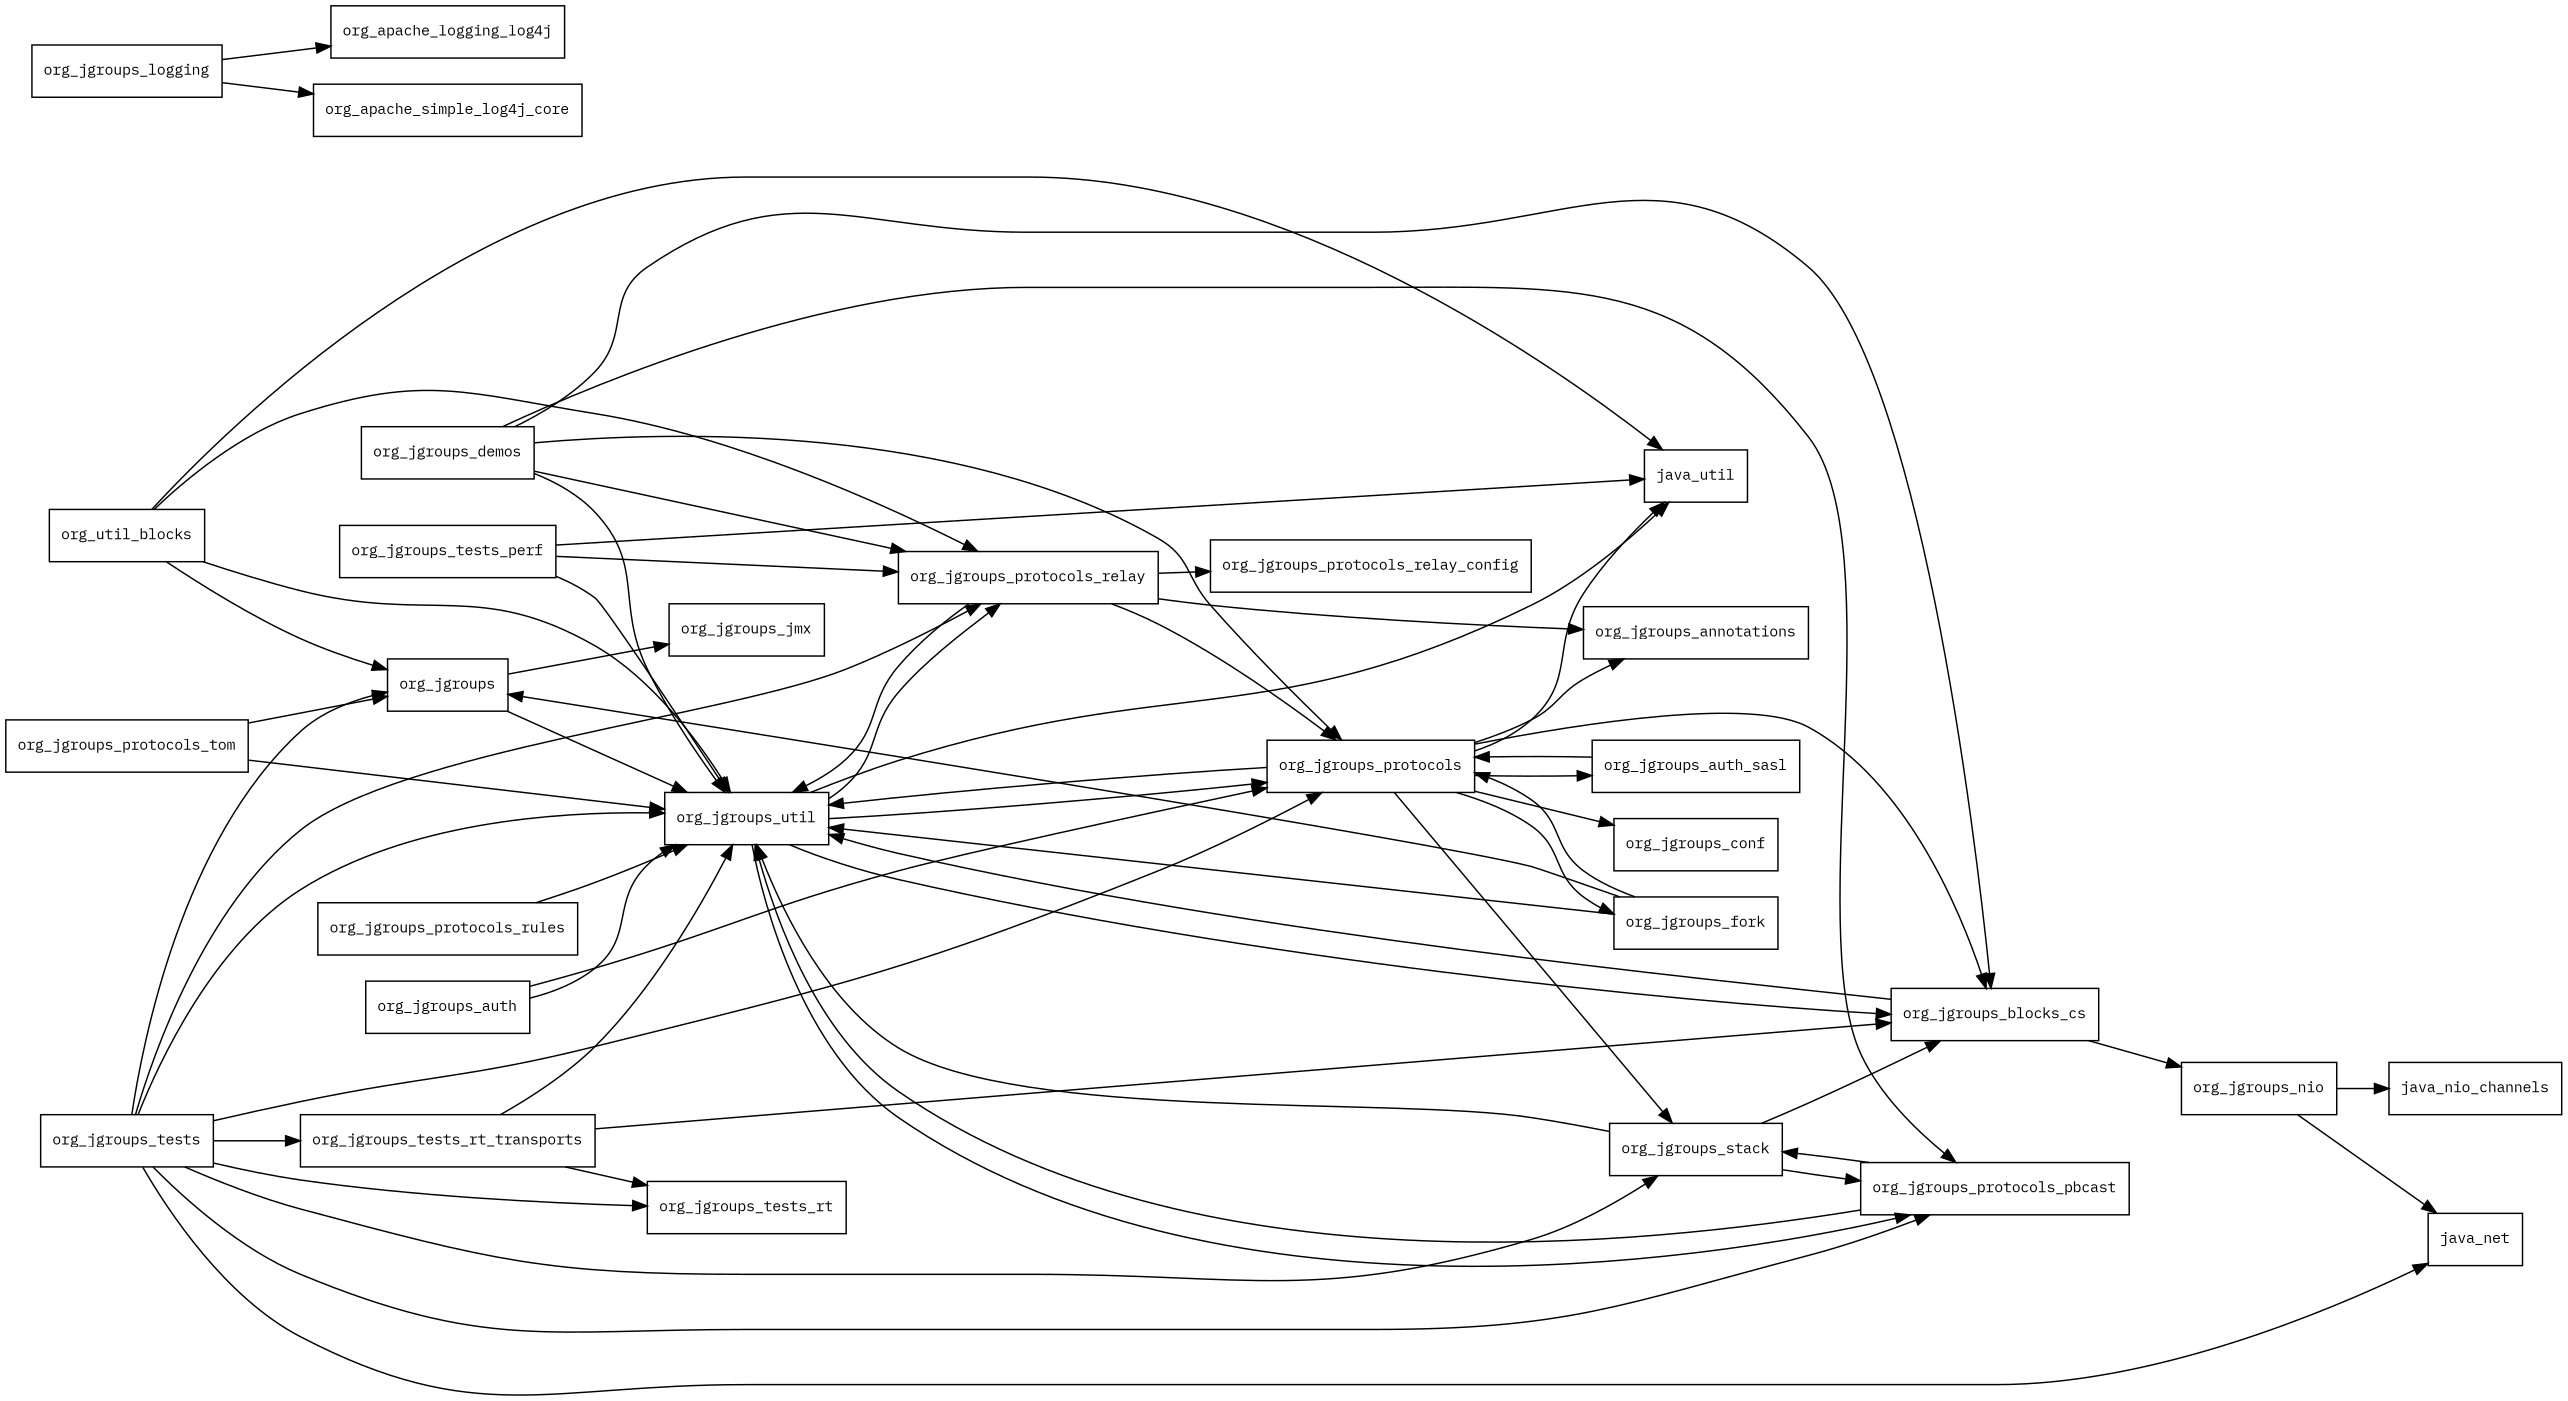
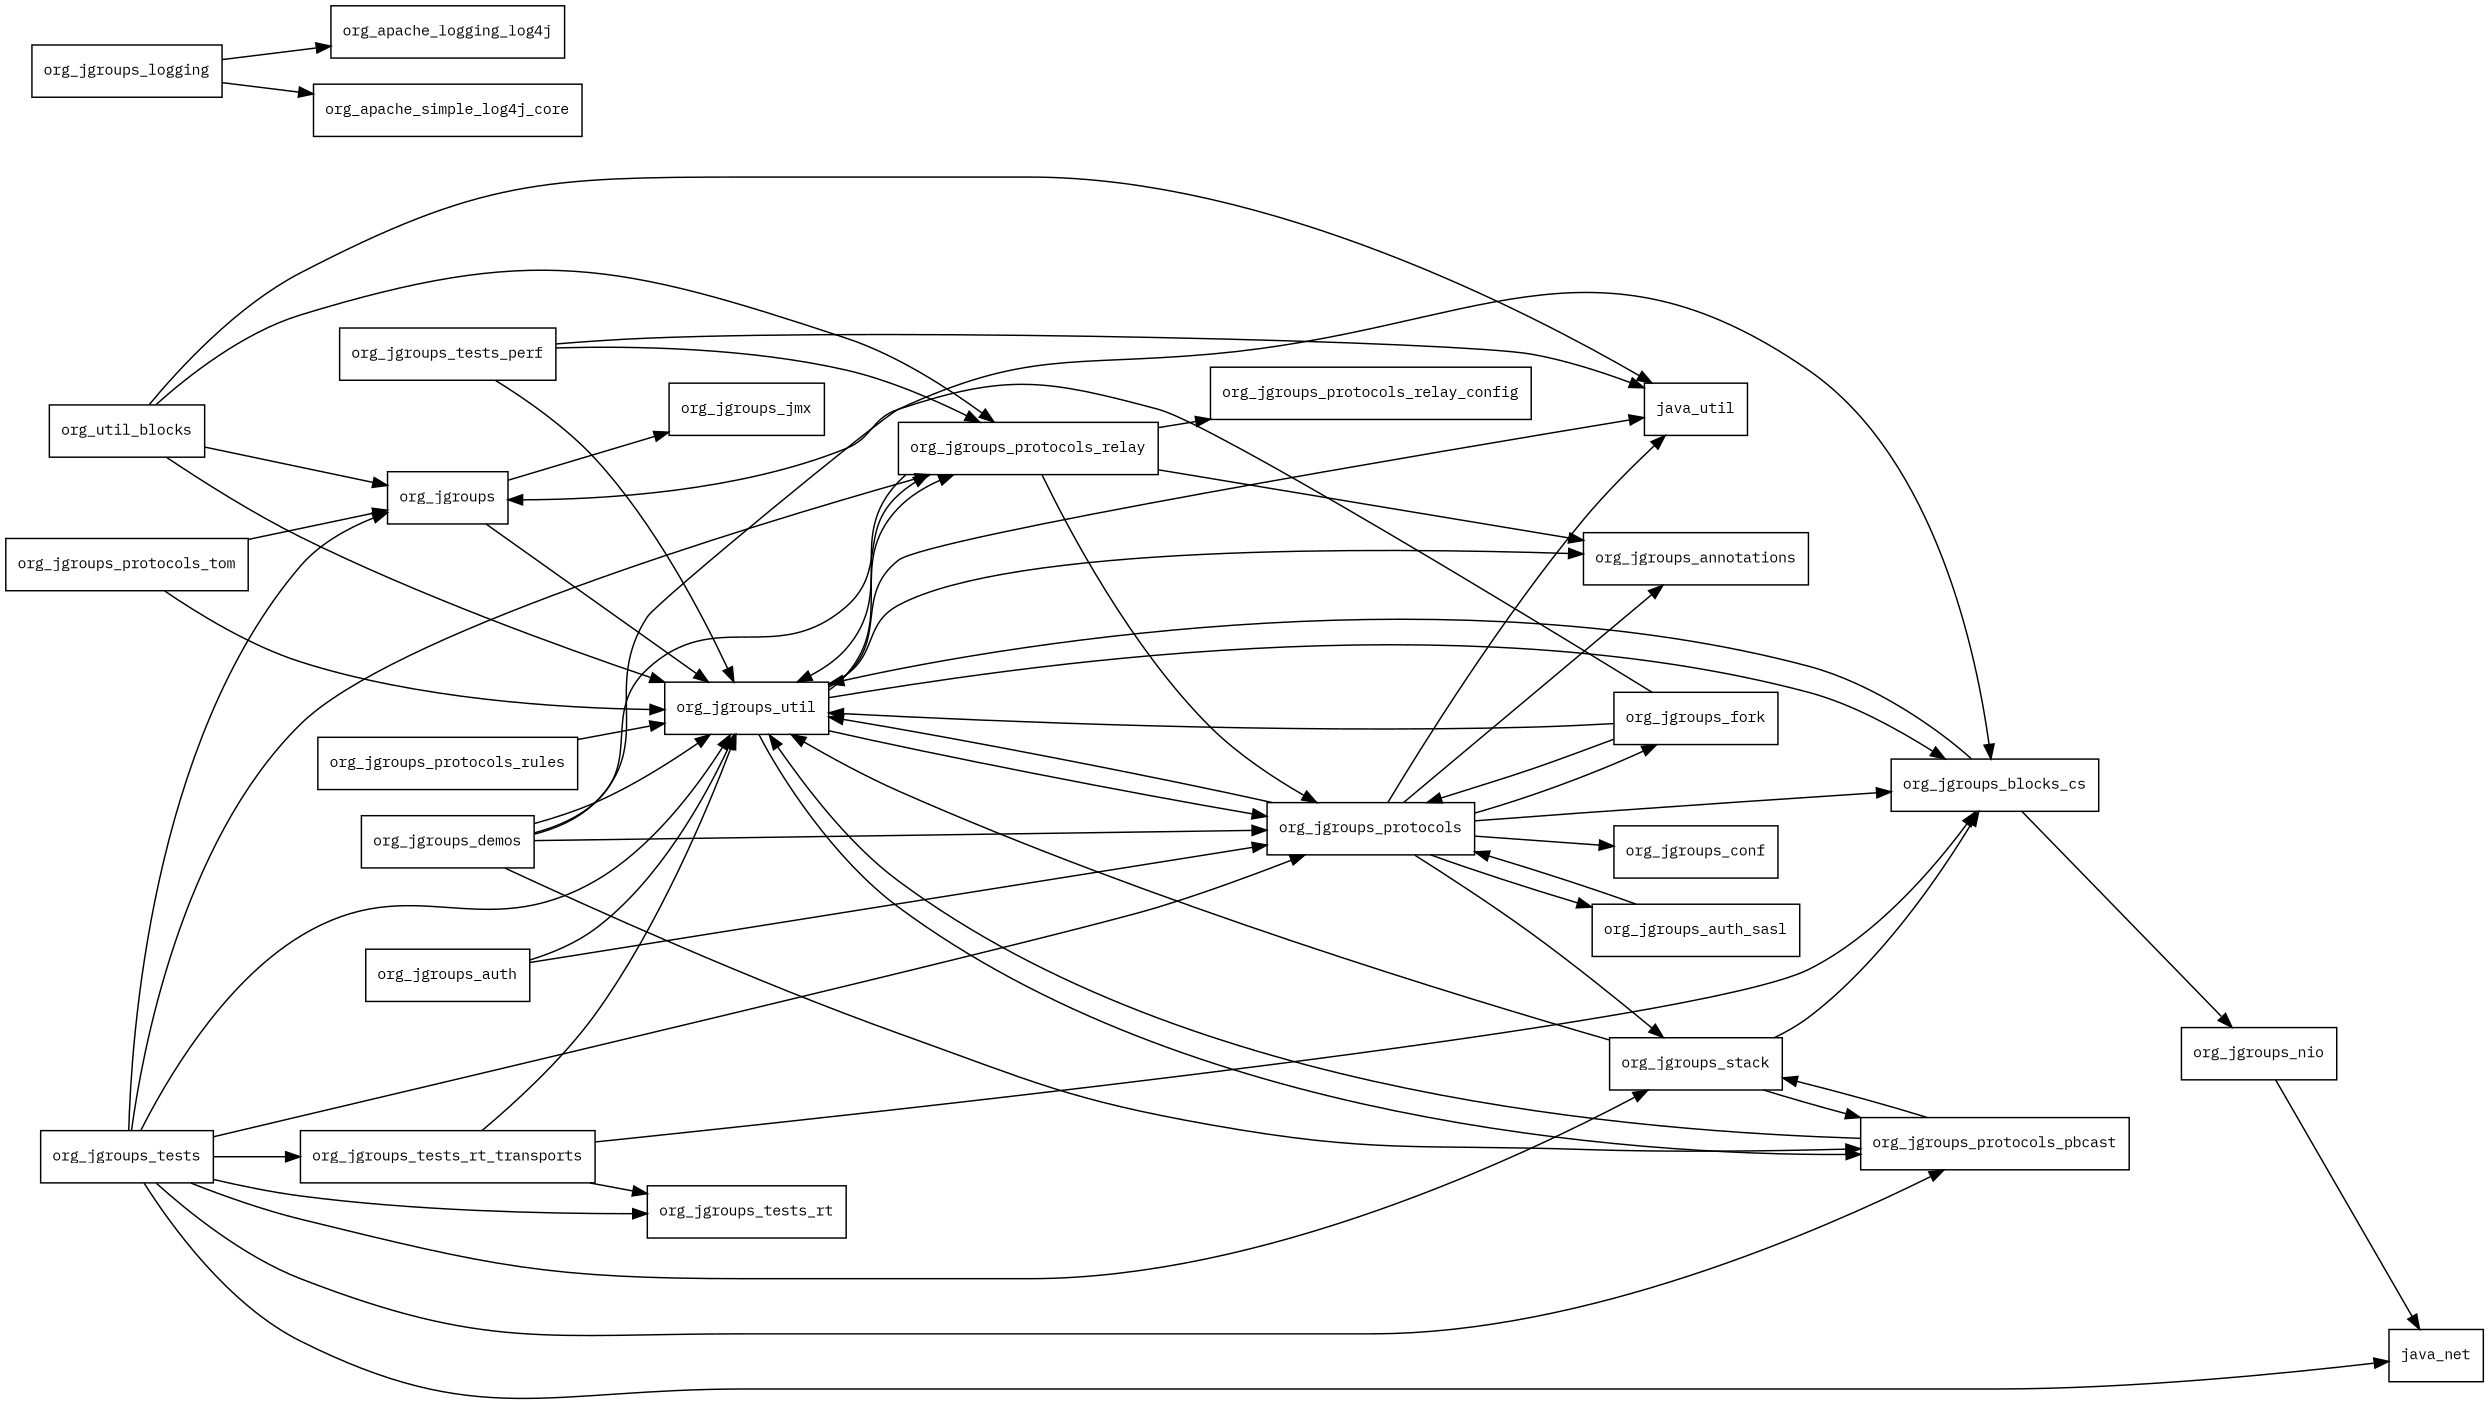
  digraph {
    fontname="IBM Plex Mono"
    rankdir=LR
    node [fontname="IBM Plex Mono" fontsize=10.0 shape=box]
    edge [fontname="IBM Plex Mono"]
    org_jgroups
    org_jgroups_jmx
    org_jgroups_util
    org_jgroups_protocols
    java_util
    org_jgroups_protocols_relay
    org_jgroups_blocks_cs
    org_jgroups_protocols_pbcast
    org_jgroups_annotations
    org_jgroups_auth_sasl
    org_jgroups_fork
    org_jgroups_conf
    org_jgroups_stack
    org_jgroups_protocols_relay_config
    org_jgroups_nio
    org_jgroups_auth
    n17 [label=org_util_blocks]
    java_net
-   java_nio_channels
    org_jgroups_demos
    org_jgroups_logging
    org_apache_logging_log4j
    n23 [label=org_apache_simple_log4j_core]
    org_jgroups_protocols_rules
    org_jgroups_protocols_tom
    org_jgroups_tests
    org_jgroups_tests_rt
    org_jgroups_tests_rt_transports
    org_jgroups_tests_perf
    org_jgroups -> org_jgroups_jmx
    org_jgroups -> org_jgroups_util
    org_jgroups_util -> org_jgroups_protocols
    org_jgroups_util -> java_util
    org_jgroups_util -> org_jgroups_protocols_relay
    org_jgroups_util -> org_jgroups_blocks_cs
    org_jgroups_util -> org_jgroups_protocols_pbcast
+   org_jgroups_util -> org_jgroups_annotations
    org_jgroups_protocols -> org_jgroups_util
    org_jgroups_protocols -> java_util
    org_jgroups_protocols -> org_jgroups_blocks_cs
    org_jgroups_protocols -> org_jgroups_annotations
    org_jgroups_protocols -> org_jgroups_auth_sasl
    org_jgroups_protocols -> org_jgroups_fork
    org_jgroups_protocols -> org_jgroups_conf
    org_jgroups_protocols -> org_jgroups_stack
    org_jgroups_protocols_relay -> org_jgroups_util
    org_jgroups_protocols_relay -> org_jgroups_protocols
    org_jgroups_protocols_relay -> org_jgroups_annotations
    org_jgroups_protocols_relay -> org_jgroups_protocols_relay_config
    org_jgroups_blocks_cs -> org_jgroups_util
    org_jgroups_blocks_cs -> org_jgroups_nio
    org_jgroups_protocols_pbcast -> org_jgroups_util
    org_jgroups_protocols_pbcast -> org_jgroups_stack
    org_jgroups_auth_sasl -> org_jgroups_protocols
    org_jgroups_fork -> org_jgroups
    org_jgroups_fork -> org_jgroups_util
    org_jgroups_fork -> org_jgroups_protocols
    org_jgroups_stack -> org_jgroups_util
    org_jgroups_stack -> org_jgroups_blocks_cs
    org_jgroups_stack -> org_jgroups_protocols_pbcast
    org_jgroups_nio -> java_net
-   org_jgroups_nio -> java_nio_channels
    org_jgroups_auth -> org_jgroups_util
    org_jgroups_auth -> org_jgroups_protocols
    n17 -> org_jgroups
    n17 -> org_jgroups_util
    n17 -> java_util
    n17 -> org_jgroups_protocols_relay
    org_jgroups_demos -> org_jgroups_util
    org_jgroups_demos -> org_jgroups_protocols
    org_jgroups_demos -> org_jgroups_protocols_relay
    org_jgroups_demos -> org_jgroups_blocks_cs
    org_jgroups_demos -> org_jgroups_protocols_pbcast
    org_jgroups_logging -> org_apache_logging_log4j
    org_jgroups_logging -> n23
    org_jgroups_protocols_rules -> org_jgroups_util
    org_jgroups_protocols_tom -> org_jgroups
    org_jgroups_protocols_tom -> org_jgroups_util
    org_jgroups_tests -> org_jgroups
    org_jgroups_tests -> org_jgroups_util
    org_jgroups_tests -> org_jgroups_protocols
    org_jgroups_tests -> org_jgroups_protocols_relay
    org_jgroups_tests -> org_jgroups_protocols_pbcast
    org_jgroups_tests -> org_jgroups_stack
    org_jgroups_tests -> java_net
    org_jgroups_tests -> org_jgroups_tests_rt
    org_jgroups_tests -> org_jgroups_tests_rt_transports
    org_jgroups_tests_rt_transports -> org_jgroups_util
    org_jgroups_tests_rt_transports -> org_jgroups_blocks_cs
    org_jgroups_tests_rt_transports -> org_jgroups_tests_rt
    org_jgroups_tests_perf -> org_jgroups_util
    org_jgroups_tests_perf -> java_util
    org_jgroups_tests_perf -> org_jgroups_protocols_relay
  }
